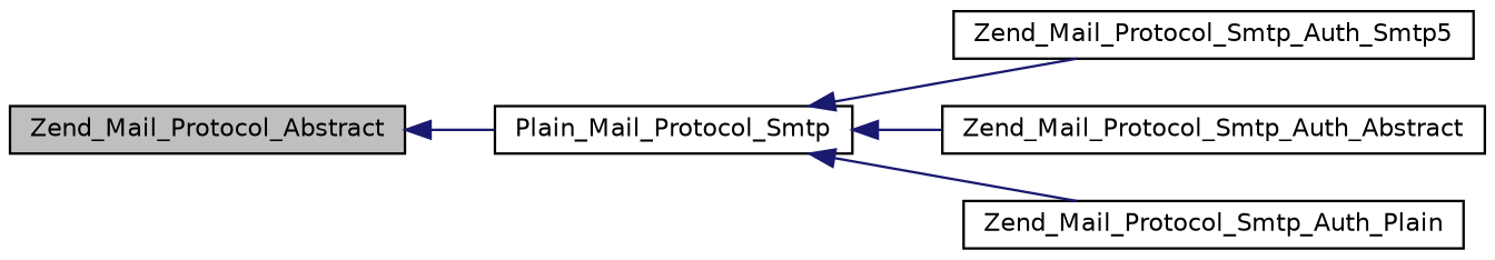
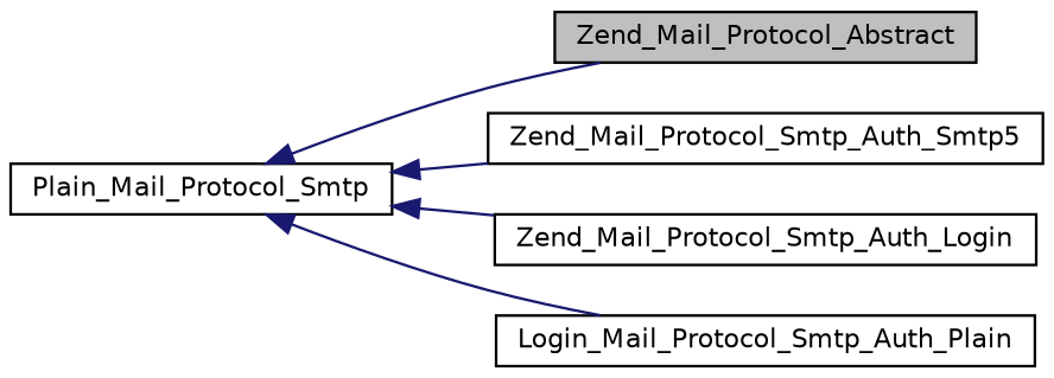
  digraph {
    rankdir=LR
    node [color=black fillcolor=white fontname=Helvetica fontsize=10 shape=record style=filled]
    edge [color=midnightblue dir=back fontname=Helvetica fontsize=10 labelfontname=Helvetica labelfontsize=10 style=solid]
    n1 [fillcolor=grey75 fontcolor=black height=0.2 label=Zend_Mail_Protocol_Abstract width=0.4]
    n2 [height=0.2 label=Plain_Mail_Protocol_Smtp width=0.4]
    n3 [height=0.2 label=Zend_Mail_Protocol_Smtp_Auth_Smtp5 width=0.4]
-   n4 [height=0.2 label=Zend_Mail_Protocol_Smtp_Auth_Abstract width=0.4]
-   n5 [height=0.2 label=Zend_Mail_Protocol_Smtp_Auth_Plain width=0.4]
-   n1 -> n2
+   n4 [height=0.2 label=Zend_Mail_Protocol_Smtp_Auth_Login width=0.4]
+   n5 [height=0.2 label=Login_Mail_Protocol_Smtp_Auth_Plain width=0.4]
+   n2 -> n1
    n2 -> n3
    n2 -> n4
    n2 -> n5
  }
